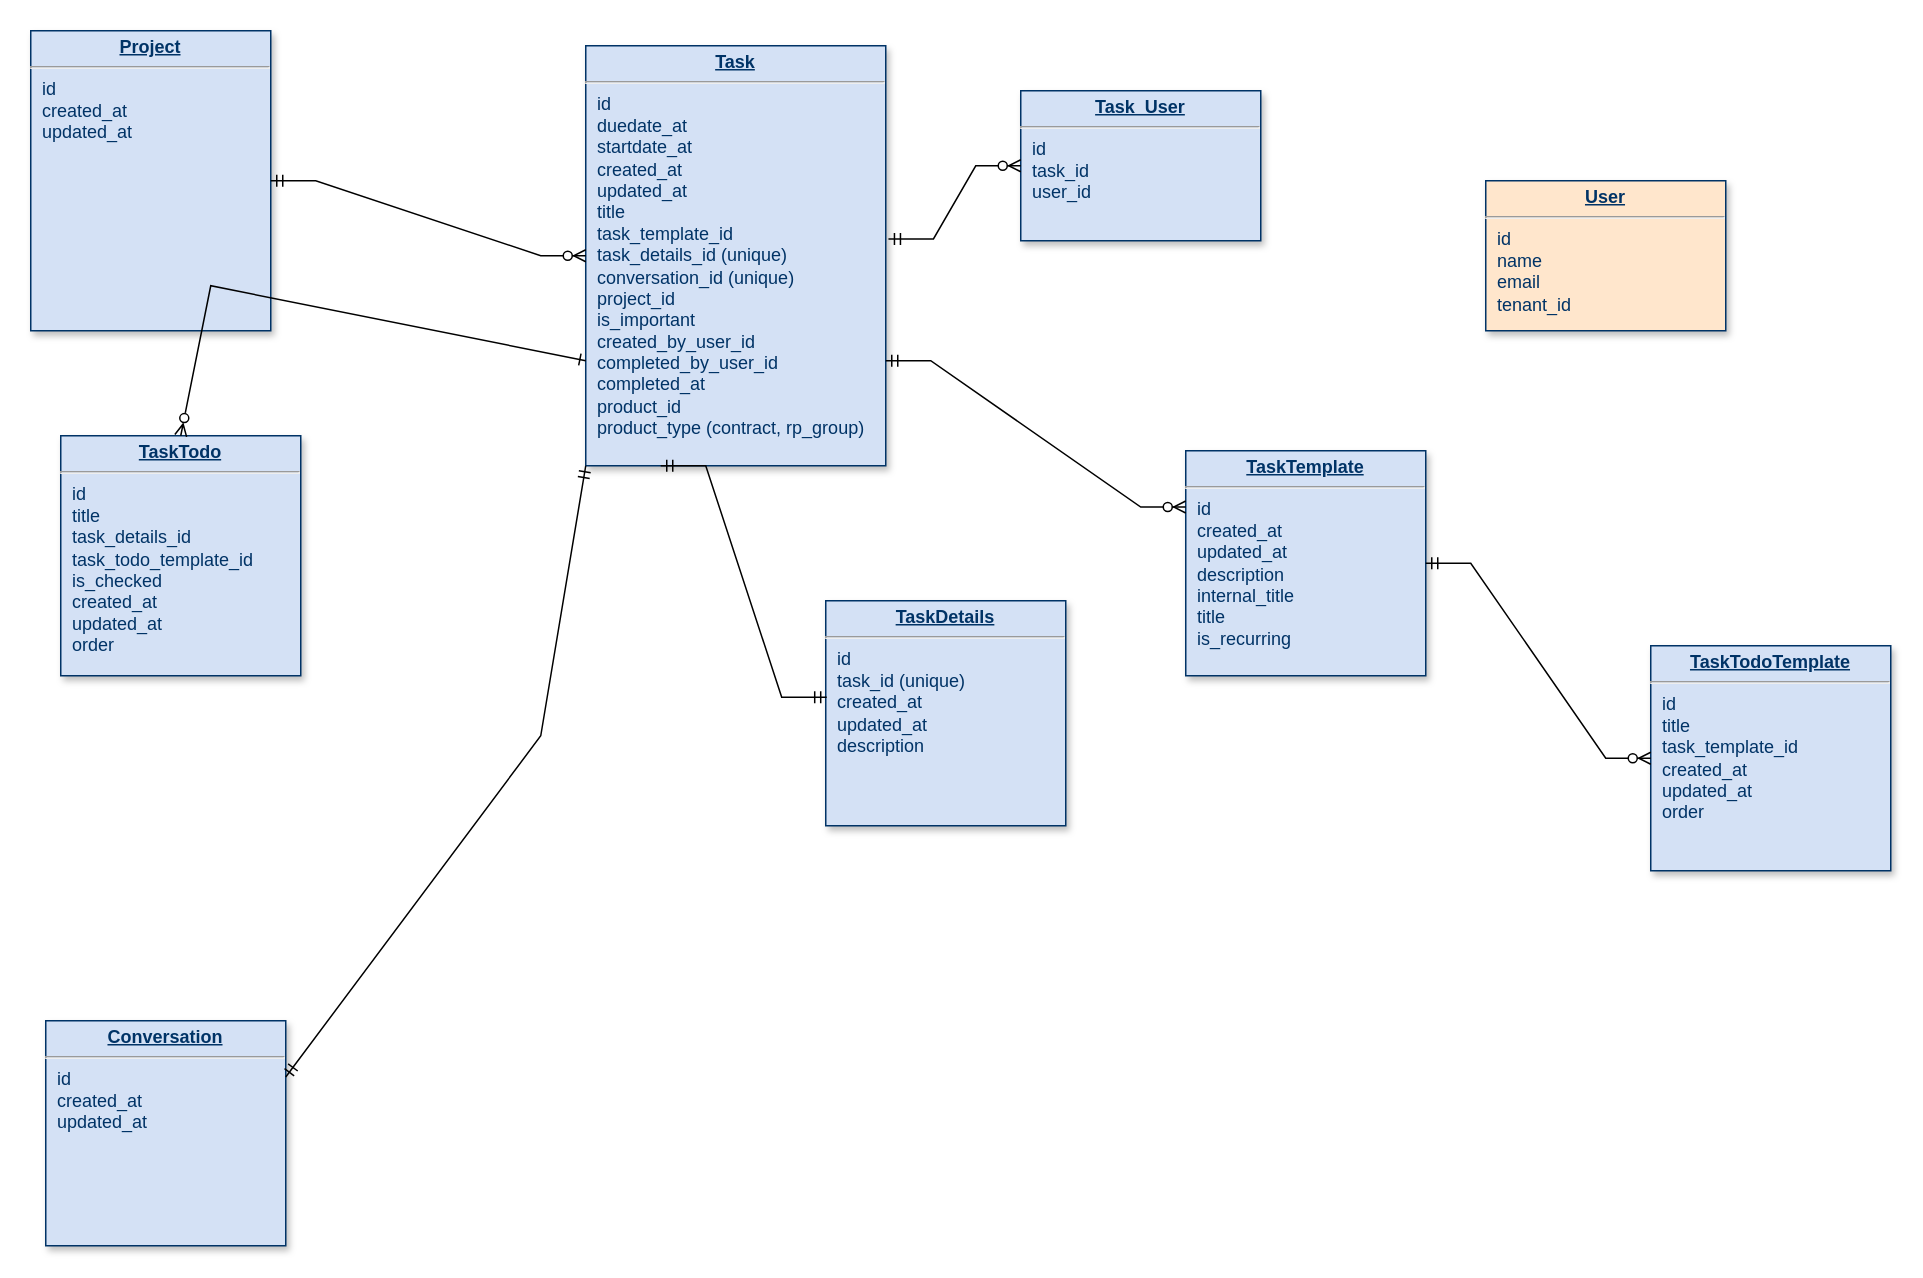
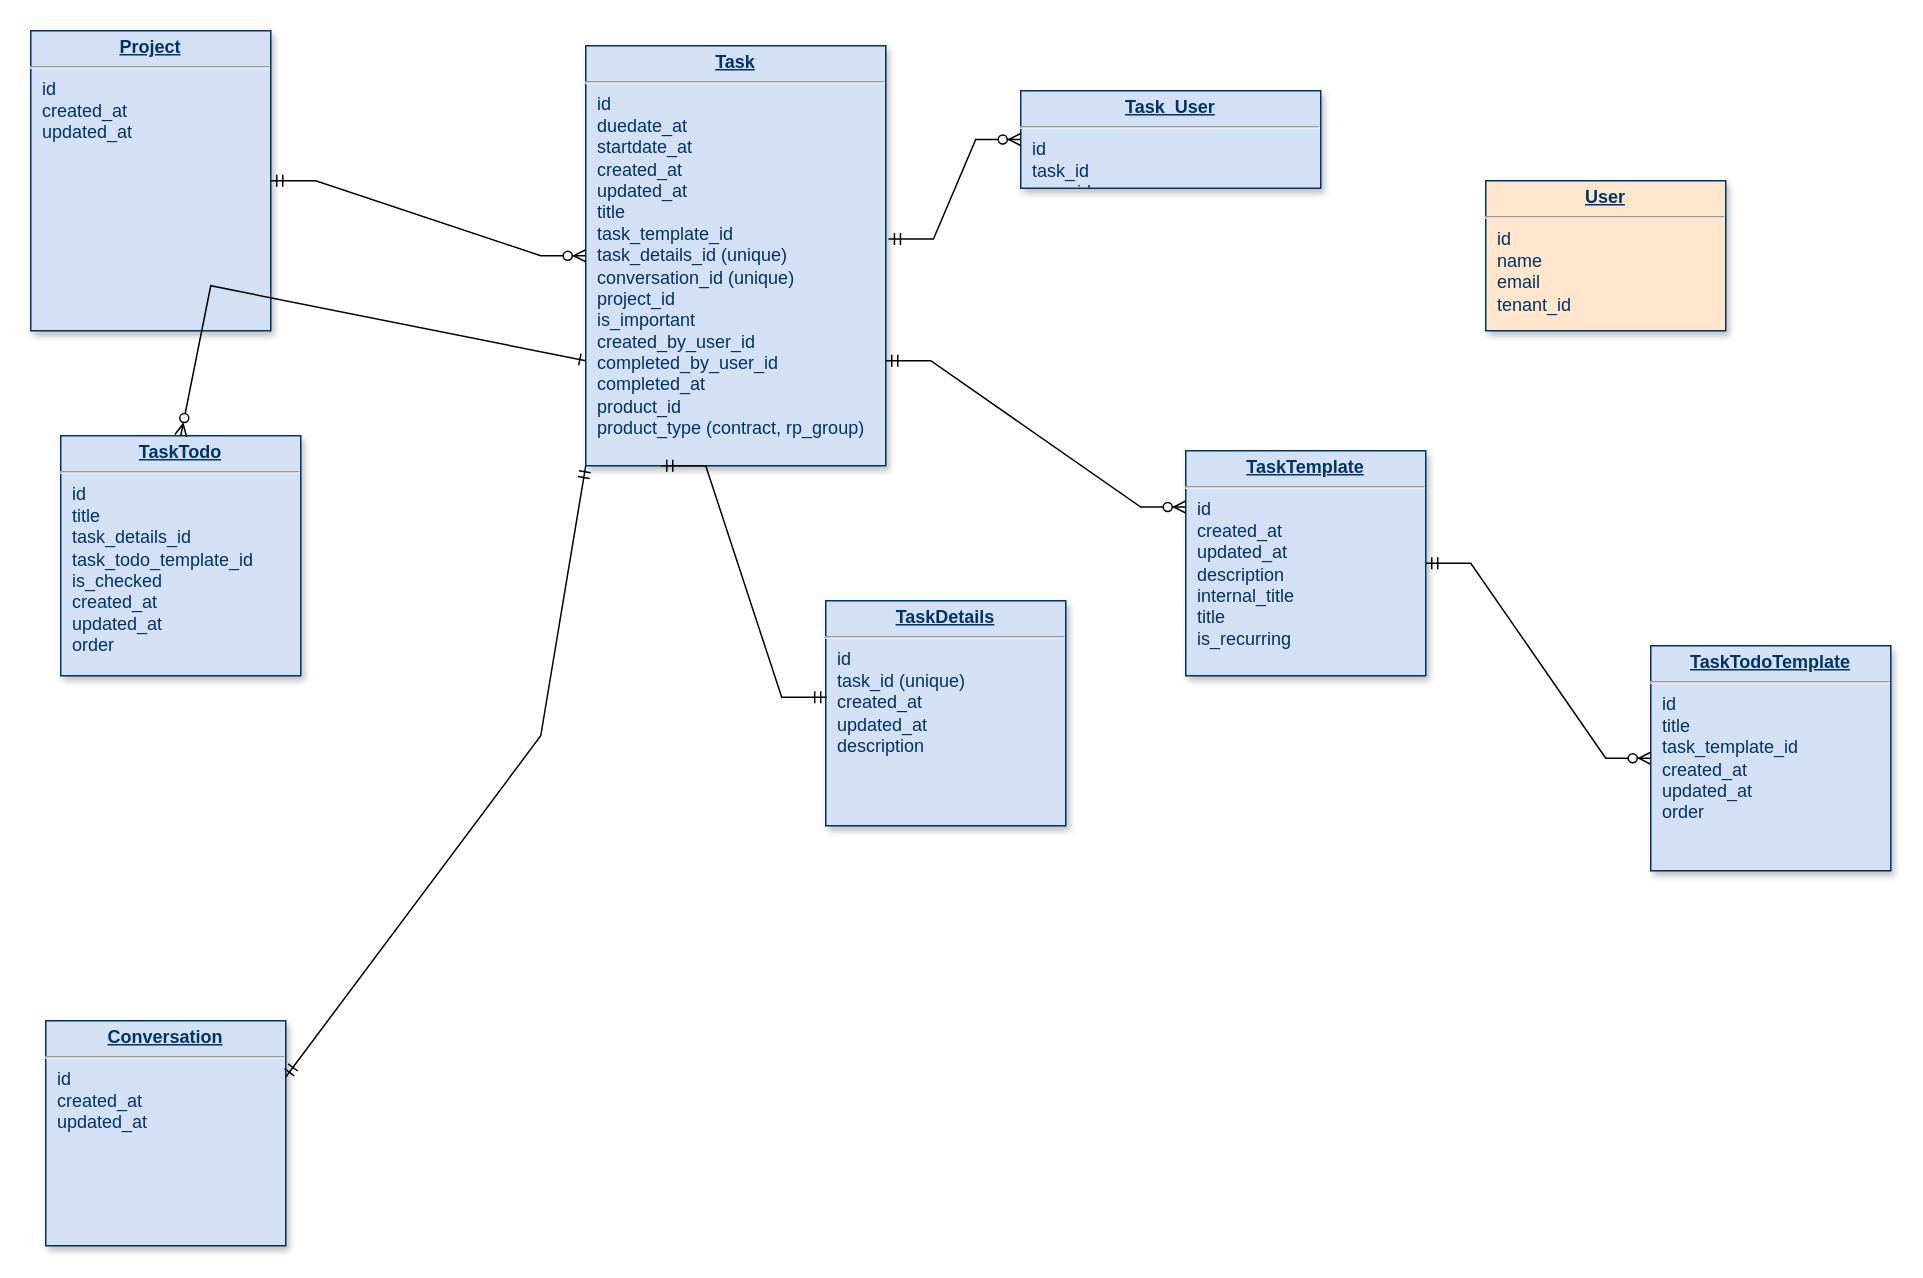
  <mxCell id="0" />
  <mxCell id="1" parent="0" />
  <mxCell id="2" value="&lt;p style=&quot;margin: 0px ; margin-top: 4px ; text-align: center ; text-decoration: underline&quot;&gt;&lt;strong&gt;User&lt;/strong&gt;&lt;/p&gt;&lt;hr&gt;&lt;p style=&quot;margin: 0px ; margin-left: 8px&quot;&gt;id&lt;/p&gt;&lt;p style=&quot;margin: 0px ; margin-left: 8px&quot;&gt;name&lt;/p&gt;&lt;p style=&quot;margin: 0px ; margin-left: 8px&quot;&gt;email&lt;/p&gt;&lt;p style=&quot;margin: 0px ; margin-left: 8px&quot;&gt;tenant_id&lt;br&gt;&lt;/p&gt;" style="verticalAlign=top;align=left;overflow=fill;fontSize=12;fontFamily=Helvetica;html=1;strokeColor=#003366;shadow=1;fillColor=#ffe6cc;fontColor=#003366;" parent="1" vertex="1"><mxGeometry x="990" y="120" width="160" height="100" as="geometry" /></mxCell>
  <mxCell id="3" value="&lt;p style=&quot;margin: 0px ; margin-top: 4px ; text-align: center ; text-decoration: underline&quot;&gt;&lt;strong&gt;Task&lt;/strong&gt;&lt;/p&gt;&lt;hr&gt;&lt;p style=&quot;margin: 0px ; margin-left: 8px&quot;&gt;id&lt;/p&gt;&lt;p style=&quot;margin: 0px ; margin-left: 8px&quot;&gt;duedate_at&lt;/p&gt;&lt;p style=&quot;margin: 0px ; margin-left: 8px&quot;&gt;startdate_at&lt;/p&gt;&lt;p style=&quot;margin: 0px ; margin-left: 8px&quot;&gt;created_at&lt;/p&gt;&lt;p style=&quot;margin: 0px ; margin-left: 8px&quot;&gt;updated_at&lt;br&gt;&lt;/p&gt;&lt;p style=&quot;margin: 0px ; margin-left: 8px&quot;&gt;title&lt;/p&gt;&lt;p style=&quot;margin: 0px ; margin-left: 8px&quot;&gt;task_template_id&lt;/p&gt;&lt;p style=&quot;margin: 0px ; margin-left: 8px&quot;&gt;task_details_id (unique)&lt;br&gt;&lt;/p&gt;&lt;p style=&quot;margin: 0px ; margin-left: 8px&quot;&gt;conversation_id (unique)&lt;br&gt;&lt;/p&gt;&lt;p style=&quot;margin: 0px ; margin-left: 8px&quot;&gt;project_id&lt;br&gt;&lt;/p&gt;&lt;p style=&quot;margin: 0px ; margin-left: 8px&quot;&gt;is_important&lt;/p&gt;&lt;p style=&quot;margin: 0px ; margin-left: 8px&quot;&gt;created_by_user_id&lt;/p&gt;&lt;p style=&quot;margin: 0px ; margin-left: 8px&quot;&gt;completed_by_user_id&lt;/p&gt;&lt;p style=&quot;margin: 0px ; margin-left: 8px&quot;&gt;completed_at&lt;/p&gt;&lt;p style=&quot;margin: 0px ; margin-left: 8px&quot;&gt;product_id&lt;/p&gt;&lt;p style=&quot;margin: 0px ; margin-left: 8px&quot;&gt;product_type (contract, rp_group)&lt;br&gt;&lt;/p&gt;" style="verticalAlign=top;align=left;overflow=fill;fontSize=12;fontFamily=Helvetica;html=1;strokeColor=#003366;shadow=1;fillColor=#D4E1F5;fontColor=#003366" vertex="1" parent="1"><mxGeometry x="390" y="30" width="200" height="280" as="geometry" /></mxCell>
  <mxCell id="4" value="&lt;p style=&quot;margin: 0px ; margin-top: 4px ; text-align: center ; text-decoration: underline&quot;&gt;&lt;strong&gt;Project&lt;/strong&gt;&lt;/p&gt;&lt;hr&gt;&lt;p style=&quot;margin: 0px ; margin-left: 8px&quot;&gt;id&lt;/p&gt;&lt;p style=&quot;margin: 0px ; margin-left: 8px&quot;&gt;created_at&lt;/p&gt;&lt;p style=&quot;margin: 0px ; margin-left: 8px&quot;&gt;updated_at&lt;br&gt;&lt;/p&gt;" style="verticalAlign=top;align=left;overflow=fill;fontSize=12;fontFamily=Helvetica;html=1;strokeColor=#003366;shadow=1;fillColor=#D4E1F5;fontColor=#003366" vertex="1" parent="1"><mxGeometry x="20" y="20" width="160" height="200" as="geometry" /></mxCell>
  <mxCell id="5" value="&lt;p style=&quot;margin: 0px ; margin-top: 4px ; text-align: center ; text-decoration: underline&quot;&gt;&lt;strong&gt;TaskTodo&lt;/strong&gt;&lt;/p&gt;&lt;hr&gt;&lt;p style=&quot;margin: 0px ; margin-left: 8px&quot;&gt;id&lt;/p&gt;&lt;p style=&quot;margin: 0px ; margin-left: 8px&quot;&gt;title&lt;/p&gt;&lt;p style=&quot;margin: 0px ; margin-left: 8px&quot;&gt;task_details_id&lt;/p&gt;&lt;p style=&quot;margin: 0px ; margin-left: 8px&quot;&gt;task_todo_template_id&lt;br&gt;&lt;/p&gt;&lt;p style=&quot;margin: 0px ; margin-left: 8px&quot;&gt;is_checked&lt;/p&gt;&lt;p style=&quot;margin: 0px ; margin-left: 8px&quot;&gt;created_at&lt;/p&gt;&lt;p style=&quot;margin: 0px ; margin-left: 8px&quot;&gt;updated_at&lt;/p&gt;&lt;p style=&quot;margin: 0px ; margin-left: 8px&quot;&gt;order&lt;br&gt;&lt;/p&gt;" style="verticalAlign=top;align=left;overflow=fill;fontSize=12;fontFamily=Helvetica;html=1;strokeColor=#003366;shadow=1;fillColor=#D4E1F5;fontColor=#003366" vertex="1" parent="1"><mxGeometry x="40" y="290" width="160" height="160" as="geometry" /></mxCell>
  <mxCell id="6" value="&lt;p style=&quot;margin: 0px ; margin-top: 4px ; text-align: center ; text-decoration: underline&quot;&gt;&lt;strong&gt;TaskDetails&lt;/strong&gt;&lt;/p&gt;&lt;hr&gt;&lt;p style=&quot;margin: 0px ; margin-left: 8px&quot;&gt;id&lt;/p&gt;&lt;p style=&quot;margin: 0px ; margin-left: 8px&quot;&gt;task_id (unique)&lt;br&gt;&lt;/p&gt;&lt;p style=&quot;margin: 0px ; margin-left: 8px&quot;&gt;created_at&lt;/p&gt;&lt;p style=&quot;margin: 0px ; margin-left: 8px&quot;&gt;updated_at&lt;/p&gt;&lt;p style=&quot;margin: 0px ; margin-left: 8px&quot;&gt;description&lt;br&gt;&lt;/p&gt;" style="verticalAlign=top;align=left;overflow=fill;fontSize=12;fontFamily=Helvetica;html=1;strokeColor=#003366;shadow=1;fillColor=#D4E1F5;fontColor=#003366" vertex="1" parent="1"><mxGeometry x="550" y="400" width="160" height="150" as="geometry" /></mxCell>
  <mxCell id="7" value="&lt;p style=&quot;margin: 0px ; margin-top: 4px ; text-align: center ; text-decoration: underline&quot;&gt;&lt;strong&gt;Conversation&lt;/strong&gt;&lt;/p&gt;&lt;hr&gt;&lt;p style=&quot;margin: 0px ; margin-left: 8px&quot;&gt;id&lt;/p&gt;&lt;p style=&quot;margin: 0px ; margin-left: 8px&quot;&gt;created_at&lt;/p&gt;&lt;p style=&quot;margin: 0px ; margin-left: 8px&quot;&gt;updated_at&lt;/p&gt;" style="verticalAlign=top;align=left;overflow=fill;fontSize=12;fontFamily=Helvetica;html=1;strokeColor=#003366;shadow=1;fillColor=#D4E1F5;fontColor=#003366" vertex="1" parent="1"><mxGeometry x="30" y="680" width="160" height="150" as="geometry" /></mxCell>
  <mxCell id="8" value="&lt;p style=&quot;margin: 0px ; margin-top: 4px ; text-align: center ; text-decoration: underline&quot;&gt;&lt;strong&gt;TaskTemplate&lt;br&gt;&lt;/strong&gt;&lt;/p&gt;&lt;hr&gt;&lt;p style=&quot;margin: 0px ; margin-left: 8px&quot;&gt;id&lt;/p&gt;&lt;p style=&quot;margin: 0px ; margin-left: 8px&quot;&gt;created_at&lt;/p&gt;&lt;p style=&quot;margin: 0px ; margin-left: 8px&quot;&gt;updated_at&lt;/p&gt;&lt;p style=&quot;margin: 0px ; margin-left: 8px&quot;&gt;description&lt;/p&gt;&lt;p style=&quot;margin: 0px ; margin-left: 8px&quot;&gt;internal_title&lt;br&gt;&lt;/p&gt;&lt;p style=&quot;margin: 0px ; margin-left: 8px&quot;&gt;title&lt;/p&gt;&lt;p style=&quot;margin: 0px ; margin-left: 8px&quot;&gt;is_recurring&lt;/p&gt;&lt;p style=&quot;margin: 0px ; margin-left: 8px&quot;&gt;&lt;br&gt;&lt;/p&gt;&lt;p style=&quot;margin: 0px ; margin-left: 8px&quot;&gt;&lt;br&gt;&lt;/p&gt;" style="verticalAlign=top;align=left;overflow=fill;fontSize=12;fontFamily=Helvetica;html=1;strokeColor=#003366;shadow=1;fillColor=#D4E1F5;fontColor=#003366" vertex="1" parent="1"><mxGeometry x="790" y="300" width="160" height="150" as="geometry" /></mxCell>
  <mxCell id="9" value="&lt;p style=&quot;margin: 0px ; margin-top: 4px ; text-align: center ; text-decoration: underline&quot;&gt;&lt;strong&gt;TaskTodoTemplate&lt;/strong&gt;&lt;/p&gt;&lt;hr&gt;&lt;p style=&quot;margin: 0px ; margin-left: 8px&quot;&gt;id&lt;/p&gt;&lt;p style=&quot;margin: 0px ; margin-left: 8px&quot;&gt;title&lt;/p&gt;&lt;p style=&quot;margin: 0px ; margin-left: 8px&quot;&gt;task_template_id&lt;/p&gt;&lt;p style=&quot;margin: 0px ; margin-left: 8px&quot;&gt;created_at&lt;/p&gt;&lt;p style=&quot;margin: 0px ; margin-left: 8px&quot;&gt;updated_at&lt;/p&gt;&lt;p style=&quot;margin: 0px ; margin-left: 8px&quot;&gt;order&lt;br&gt;&lt;/p&gt;" style="verticalAlign=top;align=left;overflow=fill;fontSize=12;fontFamily=Helvetica;html=1;strokeColor=#003366;shadow=1;fillColor=#D4E1F5;fontColor=#003366" vertex="1" parent="1"><mxGeometry x="1100" y="430" width="160" height="150" as="geometry" /></mxCell>
- <mxCell id="10" value="&lt;p style=&quot;margin: 0px ; margin-top: 4px ; text-align: center ; text-decoration: underline&quot;&gt;&lt;strong&gt;Task_User&lt;/strong&gt;&lt;/p&gt;&lt;hr&gt;&lt;p style=&quot;margin: 0px ; margin-left: 8px&quot;&gt;id&lt;/p&gt;&lt;p style=&quot;margin: 0px ; margin-left: 8px&quot;&gt;task_id&lt;br&gt;&lt;/p&gt;&lt;p style=&quot;margin: 0px ; margin-left: 8px&quot;&gt;user_id&lt;br&gt;&lt;/p&gt;&lt;div&gt;&lt;br&gt;&lt;/div&gt;" style="verticalAlign=top;align=left;overflow=fill;fontSize=12;fontFamily=Helvetica;html=1;strokeColor=#003366;shadow=1;fillColor=#D4E1F5;fontColor=#003366" vertex="1" parent="1"><mxGeometry x="680" y="60" width="160" height="100" as="geometry" /></mxCell>
+ <mxCell id="10" value="&lt;p style=&quot;margin: 0px ; margin-top: 4px ; text-align: center ; text-decoration: underline&quot;&gt;&lt;strong&gt;Task_User&lt;/strong&gt;&lt;/p&gt;&lt;hr&gt;&lt;p style=&quot;margin: 0px ; margin-left: 8px&quot;&gt;id&lt;/p&gt;&lt;p style=&quot;margin: 0px ; margin-left: 8px&quot;&gt;task_id&lt;br&gt;&lt;/p&gt;&lt;p style=&quot;margin: 0px ; margin-left: 8px&quot;&gt;user_id&lt;br&gt;&lt;/p&gt;&lt;div&gt;&lt;br&gt;&lt;/div&gt;" style="verticalAlign=top;align=left;overflow=fill;fontSize=12;fontFamily=Helvetica;html=1;strokeColor=#003366;shadow=1;fillColor=#D4E1F5;fontColor=#003366" vertex="1" parent="1"><mxGeometry x="680" y="60" width="200" height="65" as="geometry" /></mxCell>
  <mxCell id="11" value="" style="edgeStyle=entityRelationEdgeStyle;fontSize=12;html=1;endArrow=ERzeroToMany;startArrow=ERmandOne;rounded=0;exitX=1.009;exitY=0.46;exitDx=0;exitDy=0;exitPerimeter=0;" edge="1" parent="1" source="3" target="10"><mxGeometry width="100" height="100" relative="1" as="geometry"><mxPoint x="560" y="280" as="sourcePoint" /><mxPoint x="660" y="180" as="targetPoint" /></mxGeometry></mxCell>
  <mxCell id="12" value="" style="edgeStyle=entityRelationEdgeStyle;fontSize=12;html=1;endArrow=ERzeroToMany;startArrow=ERmandOne;rounded=0;exitX=1;exitY=0.5;exitDx=0;exitDy=0;entryX=0;entryY=0.5;entryDx=0;entryDy=0;" edge="1" parent="1" source="4" target="3"><mxGeometry width="100" height="100" relative="1" as="geometry"><mxPoint x="260" y="160" as="sourcePoint" /><mxPoint x="360" y="60" as="targetPoint" /></mxGeometry></mxCell>
  <mxCell id="13" value="" style="edgeStyle=entityRelationEdgeStyle;fontSize=12;html=1;endArrow=ERzeroToMany;startArrow=ERmandOne;rounded=0;exitX=1;exitY=0.5;exitDx=0;exitDy=0;" edge="1" parent="1" source="8" target="9"><mxGeometry width="100" height="100" relative="1" as="geometry"><mxPoint x="990" y="520.4" as="sourcePoint" /><mxPoint x="1250" y="510" as="targetPoint" /></mxGeometry></mxCell>
  <mxCell id="14" value="" style="edgeStyle=entityRelationEdgeStyle;fontSize=12;html=1;endArrow=ERzeroToMany;startArrow=ERmandOne;rounded=0;entryX=0;entryY=0.25;entryDx=0;entryDy=0;exitX=1;exitY=0.75;exitDx=0;exitDy=0;" edge="1" parent="1" source="3" target="8"><mxGeometry width="100" height="100" relative="1" as="geometry"><mxPoint x="600" y="240" as="sourcePoint" /><mxPoint x="900" y="279.6" as="targetPoint" /></mxGeometry></mxCell>
  <mxCell id="15" value="" style="edgeStyle=entityRelationEdgeStyle;fontSize=12;html=1;endArrow=ERmandOne;startArrow=ERmandOne;rounded=0;entryX=0.004;entryY=0.429;entryDx=0;entryDy=0;entryPerimeter=0;exitX=0.25;exitY=1;exitDx=0;exitDy=0;" edge="1" parent="1" source="3" target="6"><mxGeometry width="100" height="100" relative="1" as="geometry"><mxPoint x="320" y="310" as="sourcePoint" /><mxPoint x="400" y="390" as="targetPoint" /></mxGeometry></mxCell>
  <mxCell id="16" value="" style="endArrow=ERone;html=1;rounded=0;strokeColor=default;entryX=0;entryY=0.75;entryDx=0;entryDy=0;exitX=0.5;exitY=0;exitDx=0;exitDy=0;startArrow=ERzeroToMany;startFill=0;endFill=0;" edge="1" parent="1" source="5" target="3"><mxGeometry relative="1" as="geometry"><mxPoint x="210" y="210" as="sourcePoint" /><mxPoint x="370" y="210" as="targetPoint" /><Array as="points"><mxPoint x="140" y="190" /></Array></mxGeometry></mxCell>
  <mxCell id="17" value="" style="endArrow=ERmandOne;html=1;rounded=0;strokeColor=default;entryX=0;entryY=1;entryDx=0;entryDy=0;exitX=1;exitY=0.25;exitDx=0;exitDy=0;endFill=0;startArrow=ERmandOne;startFill=0;" edge="1" parent="1" source="7" target="3"><mxGeometry relative="1" as="geometry"><mxPoint x="230" y="440" as="sourcePoint" /><mxPoint x="390" y="440" as="targetPoint" /><Array as="points"><mxPoint x="360" y="490" /></Array></mxGeometry></mxCell>
